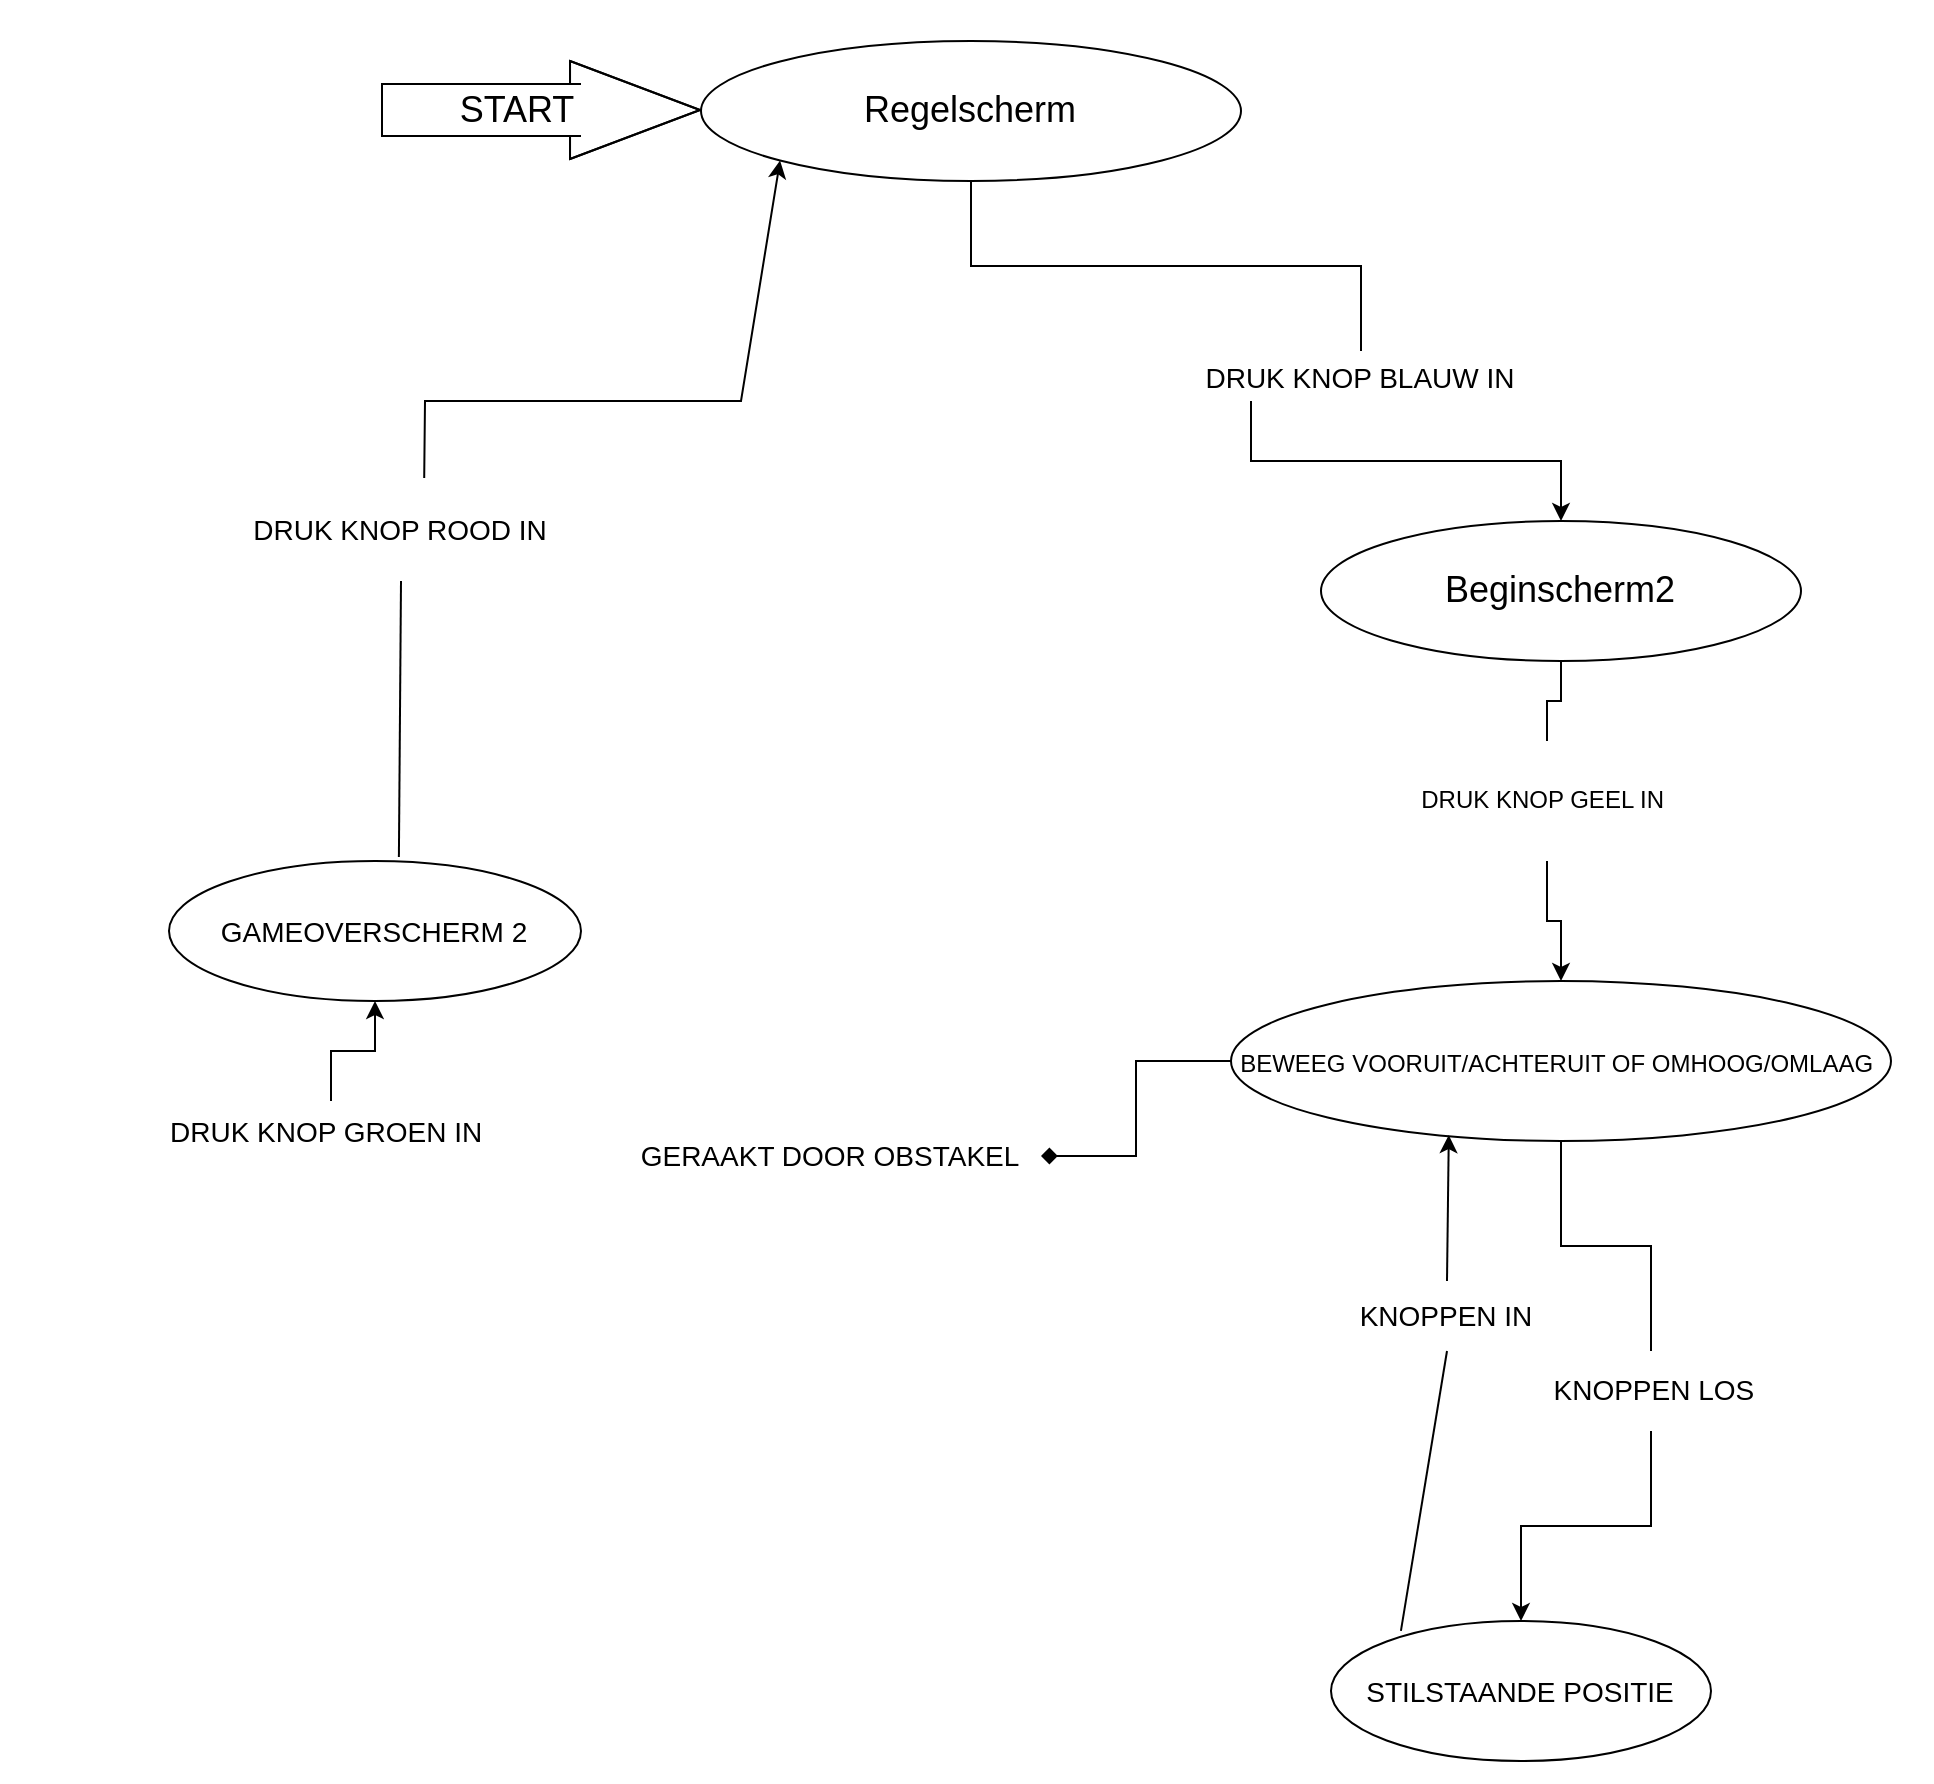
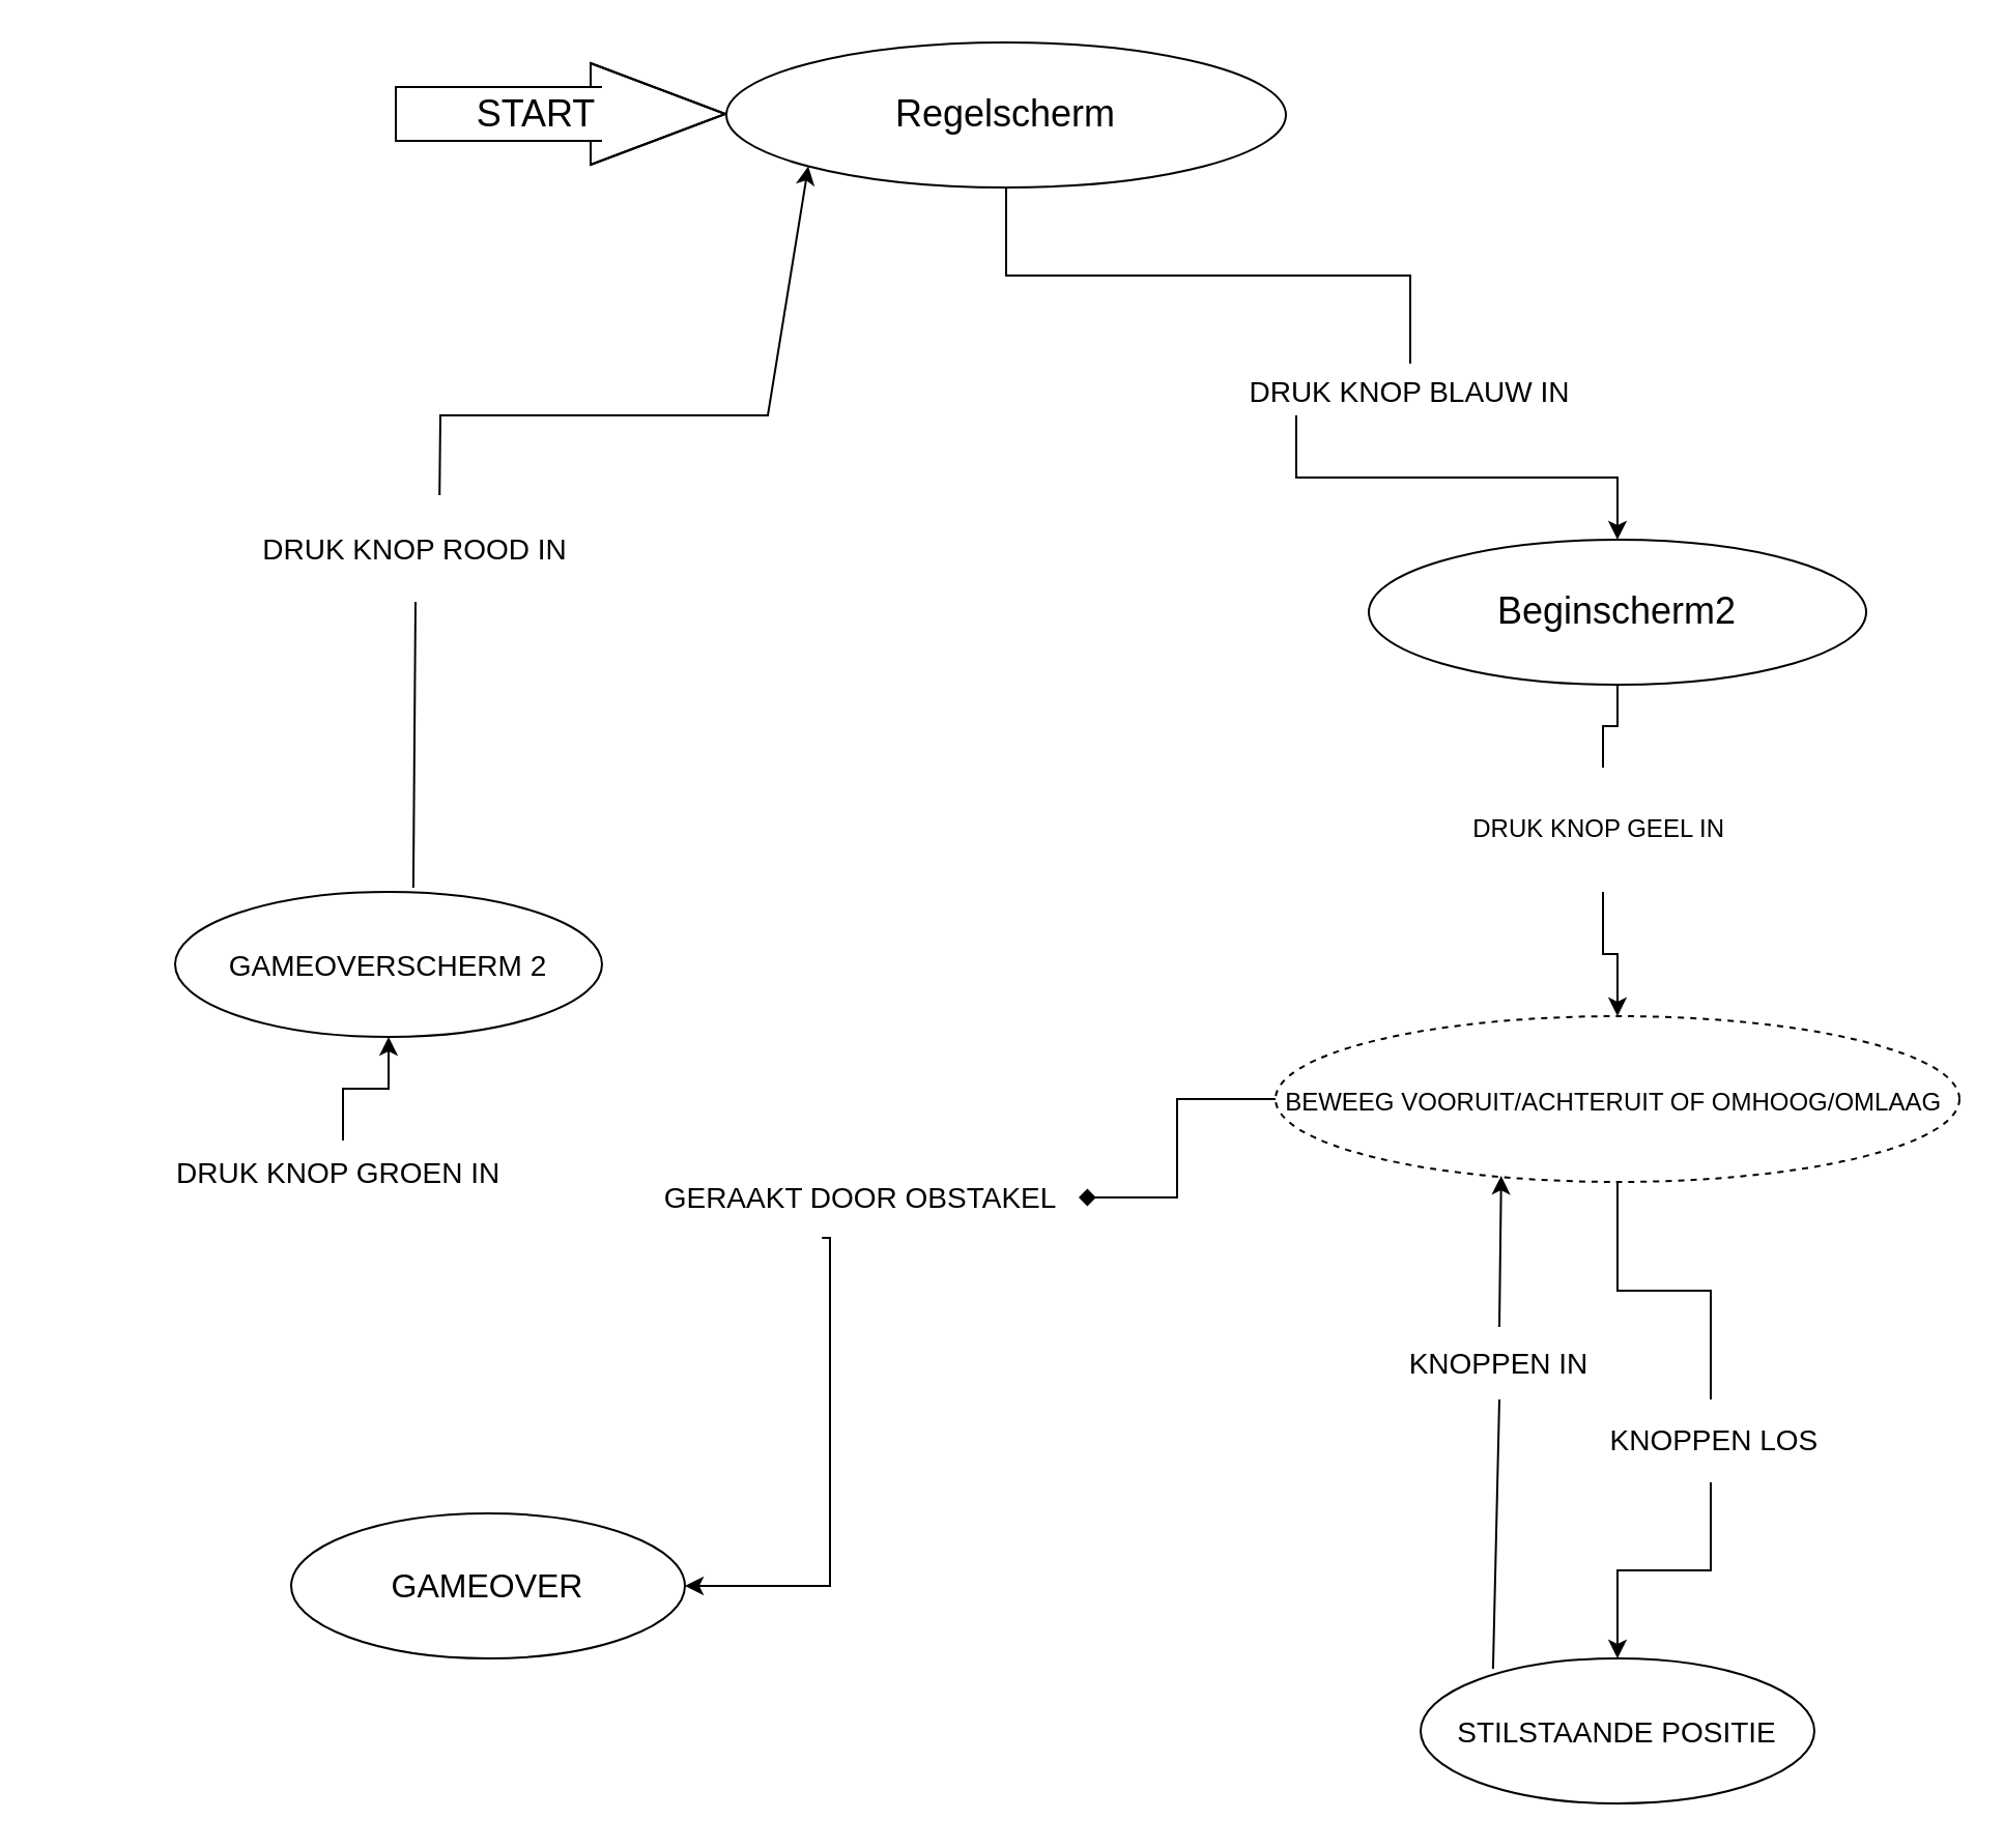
  <mxCell id="0" />
  <mxCell id="1" parent="0" />
  <mxCell id="2" value="" style="shape=flexArrow;endArrow=classic;html=1;rounded=0;endWidth=22;endSize=21.33;width=26;" edge="1" parent="1"><mxGeometry width="50" height="50" relative="1" as="geometry"><mxPoint x="190" y="54.5" as="sourcePoint" /><mxPoint x="350" y="54.5" as="targetPoint" /><Array as="points"><mxPoint x="280" y="54.5" /><mxPoint x="290" y="54.5" /></Array></mxGeometry></mxCell>
  <mxCell id="3" value="START" style="edgeLabel;html=1;align=center;verticalAlign=middle;resizable=0;points=[];fontSize=18;" vertex="1" connectable="0" parent="2"><mxGeometry x="-0.163" y="-14" relative="1" as="geometry"><mxPoint y="-14" as="offset" /></mxGeometry></mxCell>
  <mxCell id="4" value="" style="edgeStyle=orthogonalEdgeStyle;rounded=0;orthogonalLoop=1;jettySize=auto;html=1;fontSize=18;startArrow=none;exitX=0.25;exitY=1;exitDx=0;exitDy=0;" edge="1" parent="1" source="13" target="7"><mxGeometry relative="1" as="geometry" /></mxCell>
  <mxCell id="5" value="Regelscherm" style="ellipse;whiteSpace=wrap;html=1;fontSize=18;" vertex="1" parent="1"><mxGeometry x="350" y="20" width="270" height="70" as="geometry" /></mxCell>
  <mxCell id="6" value="" style="edgeStyle=orthogonalEdgeStyle;rounded=0;orthogonalLoop=1;jettySize=auto;html=1;fontSize=18;startArrow=none;" edge="1" parent="1" source="11" target="10"><mxGeometry relative="1" as="geometry" /></mxCell>
  <mxCell id="7" value="Beginscherm2" style="ellipse;whiteSpace=wrap;html=1;fontSize=18;" vertex="1" parent="1"><mxGeometry x="660" y="260" width="240" height="70" as="geometry" /></mxCell>
  <mxCell id="8" value="" style="edgeStyle=orthogonalEdgeStyle;rounded=0;orthogonalLoop=1;jettySize=auto;html=1;fontSize=12;startArrow=none;" edge="1" parent="1" source="16" target="15"><mxGeometry relative="1" as="geometry" /></mxCell>
- <mxCell id="10" value="&lt;font style=&quot;font-size: 12px;&quot;&gt;BEWEEG VOORUIT/ACHTERUIT OF OMHOOG/OMLAAG&amp;nbsp;&lt;/font&gt;" style="ellipse;whiteSpace=wrap;html=1;fontSize=18;" vertex="1" parent="1"><mxGeometry x="615" y="490" width="330" height="80" as="geometry" /></mxCell>
+ <mxCell id="9" value="" style="edgeStyle=orthogonalEdgeStyle;rounded=0;orthogonalLoop=1;jettySize=auto;html=1;fontSize=14;startArrow=none;exitX=0.41;exitY=1.057;exitDx=0;exitDy=0;exitPerimeter=0;" edge="1" parent="1" source="23" target="22"><mxGeometry relative="1" as="geometry"><Array as="points"><mxPoint x="400" y="597" /><mxPoint x="400" y="765" /></Array></mxGeometry></mxCell>
+ <mxCell id="10" value="&lt;font style=&quot;font-size: 12px;&quot;&gt;BEWEEG VOORUIT/ACHTERUIT OF OMHOOG/OMLAAG&amp;nbsp;&lt;/font&gt;" style="ellipse;whiteSpace=wrap;html=1;fontSize=18;dashed=1;" vertex="1" parent="1"><mxGeometry x="615" y="490" width="330" height="80" as="geometry" /></mxCell>
  <mxCell id="11" value="DRUK KNOP GEEL IN&amp;nbsp;" style="text;html=1;strokeColor=none;fillColor=none;align=center;verticalAlign=middle;whiteSpace=wrap;rounded=0;fontSize=12;" vertex="1" parent="1"><mxGeometry x="670" y="370" width="206" height="60" as="geometry" /></mxCell>
  <mxCell id="12" value="" style="edgeStyle=orthogonalEdgeStyle;rounded=0;orthogonalLoop=1;jettySize=auto;html=1;fontSize=18;endArrow=none;" edge="1" parent="1" source="7" target="11"><mxGeometry relative="1" as="geometry"><mxPoint x="780" y="330" as="sourcePoint" /><mxPoint x="780" y="490" as="targetPoint" /></mxGeometry></mxCell>
  <mxCell id="13" value="&lt;font style=&quot;font-size: 14px;&quot;&gt;DRUK KNOP BLAUW IN&lt;/font&gt;" style="text;html=1;strokeColor=none;fillColor=none;align=center;verticalAlign=middle;whiteSpace=wrap;rounded=0;fontSize=18;" vertex="1" parent="1"><mxGeometry x="570" y="175" width="220" height="25" as="geometry" /></mxCell>
  <mxCell id="14" value="" style="edgeStyle=orthogonalEdgeStyle;rounded=0;orthogonalLoop=1;jettySize=auto;html=1;fontSize=18;endArrow=none;" edge="1" parent="1" source="5" target="13"><mxGeometry relative="1" as="geometry"><mxPoint x="474" y="165" as="sourcePoint" /><mxPoint x="780" y="260" as="targetPoint" /></mxGeometry></mxCell>
- <mxCell id="15" value="&lt;font style=&quot;font-size: 14px;&quot;&gt;STILSTAANDE POSITIE&lt;/font&gt;" style="ellipse;whiteSpace=wrap;html=1;fontSize=18;" vertex="1" parent="1"><mxGeometry x="665" y="810" width="190" height="70" as="geometry" /></mxCell>
+ <mxCell id="15" value="&lt;font style=&quot;font-size: 14px;&quot;&gt;STILSTAANDE POSITIE&lt;/font&gt;" style="ellipse;whiteSpace=wrap;html=1;fontSize=18;" vertex="1" parent="1"><mxGeometry x="685" y="800" width="190" height="70" as="geometry" /></mxCell>
  <mxCell id="16" value="&amp;nbsp;KNOPPEN LOS" style="text;html=1;strokeColor=none;fillColor=none;align=center;verticalAlign=middle;whiteSpace=wrap;rounded=0;fontSize=14;" vertex="1" parent="1"><mxGeometry x="760" y="675" width="130" height="40" as="geometry" /></mxCell>
  <mxCell id="17" value="" style="edgeStyle=orthogonalEdgeStyle;rounded=0;orthogonalLoop=1;jettySize=auto;html=1;fontSize=12;endArrow=none;" edge="1" parent="1" source="10" target="16"><mxGeometry relative="1" as="geometry"><mxPoint x="780" y="570" as="sourcePoint" /><mxPoint x="780" y="790" as="targetPoint" /></mxGeometry></mxCell>
  <mxCell id="18" value="" style="endArrow=classic;html=1;rounded=0;fontSize=14;exitX=0.5;exitY=0;exitDx=0;exitDy=0;entryX=0.33;entryY=0.963;entryDx=0;entryDy=0;entryPerimeter=0;startArrow=none;" edge="1" parent="1" source="19" target="10"><mxGeometry width="50" height="50" relative="1" as="geometry"><mxPoint x="680" y="720" as="sourcePoint" /><mxPoint x="730" y="670" as="targetPoint" /></mxGeometry></mxCell>
  <mxCell id="19" value="KNOPPEN IN" style="text;html=1;strokeColor=none;fillColor=none;align=center;verticalAlign=middle;whiteSpace=wrap;rounded=0;fontSize=14;" vertex="1" parent="1"><mxGeometry x="650" y="640" width="146" height="35" as="geometry" /></mxCell>
  <mxCell id="20" value="" style="endArrow=none;html=1;rounded=0;fontSize=14;exitX=0.184;exitY=0.071;exitDx=0;exitDy=0;exitPerimeter=0;entryX=0.5;entryY=1;entryDx=0;entryDy=0;" edge="1" parent="1" source="15" target="19"><mxGeometry width="50" height="50" relative="1" as="geometry"><mxPoint x="719.96" y="804.97" as="sourcePoint" /><mxPoint x="723.9" y="567.04" as="targetPoint" /><Array as="points" /></mxGeometry></mxCell>
  <mxCell id="21" value="" style="edgeStyle=orthogonalEdgeStyle;rounded=0;orthogonalLoop=1;jettySize=auto;html=1;fontSize=14;startArrow=none;" edge="1" parent="1" source="27" target="25"><mxGeometry relative="1" as="geometry" /></mxCell>
+ <mxCell id="22" value="&lt;font style=&quot;font-size: 16px;&quot;&gt;GAMEOVER&lt;/font&gt;" style="ellipse;whiteSpace=wrap;html=1;fontSize=18;" vertex="1" parent="1"><mxGeometry x="140" y="730" width="190" height="70" as="geometry" /></mxCell>
  <mxCell id="23" value="GERAAKT DOOR OBSTAKEL" style="text;html=1;strokeColor=none;fillColor=none;align=center;verticalAlign=middle;whiteSpace=wrap;rounded=0;fontSize=14;" vertex="1" parent="1"><mxGeometry x="310" y="560" width="210" height="35" as="geometry" /></mxCell>
  <mxCell id="24" value="" style="edgeStyle=orthogonalEdgeStyle;rounded=0;orthogonalLoop=1;jettySize=auto;html=1;fontSize=14;endArrow=diamond;" edge="1" parent="1" source="10" target="23"><mxGeometry relative="1" as="geometry"><mxPoint x="615" y="530" as="sourcePoint" /><mxPoint x="290" y="765" as="targetPoint" /><Array as="points" /></mxGeometry></mxCell>
  <mxCell id="25" value="&lt;font style=&quot;font-size: 14px;&quot;&gt;GAMEOVERSCHERM 2&lt;/font&gt;" style="ellipse;whiteSpace=wrap;html=1;fontSize=18;" vertex="1" parent="1"><mxGeometry x="84" y="430" width="206" height="70" as="geometry" /></mxCell>
  <mxCell id="26" value="" style="endArrow=classic;html=1;rounded=0;fontSize=16;entryX=0;entryY=1;entryDx=0;entryDy=0;exitX=0.558;exitY=-0.029;exitDx=0;exitDy=0;exitPerimeter=0;startArrow=none;" edge="1" parent="1" source="28" target="5"><mxGeometry width="50" height="50" relative="1" as="geometry"><mxPoint x="180" y="420" as="sourcePoint" /><mxPoint x="220" y="300" as="targetPoint" /><Array as="points"><mxPoint x="212" y="200" /><mxPoint x="370" y="200" /></Array></mxGeometry></mxCell>
  <mxCell id="27" value="&lt;font style=&quot;font-size: 14px;&quot;&gt;DRUK KNOP GROEN IN&amp;nbsp;&lt;/font&gt;" style="text;html=1;strokeColor=none;fillColor=none;align=center;verticalAlign=middle;whiteSpace=wrap;rounded=0;fontSize=16;" vertex="1" parent="1"><mxGeometry x="20" y="550" width="290" height="30" as="geometry" /></mxCell>
  <mxCell id="28" value="DRUK KNOP ROOD IN" style="text;html=1;strokeColor=none;fillColor=none;align=center;verticalAlign=middle;whiteSpace=wrap;rounded=0;fontSize=14;" vertex="1" parent="1"><mxGeometry x="100" y="240" width="200" height="50" as="geometry" /></mxCell>
  <mxCell id="29" value="" style="endArrow=none;html=1;rounded=0;fontSize=16;entryX=0.5;entryY=1;entryDx=0;entryDy=0;exitX=0.558;exitY=-0.029;exitDx=0;exitDy=0;exitPerimeter=0;" edge="1" parent="1" source="25" target="28"><mxGeometry width="50" height="50" relative="1" as="geometry"><mxPoint x="198.948" y="427.97" as="sourcePoint" /><mxPoint x="389.541" y="79.749" as="targetPoint" /><Array as="points" /></mxGeometry></mxCell>
